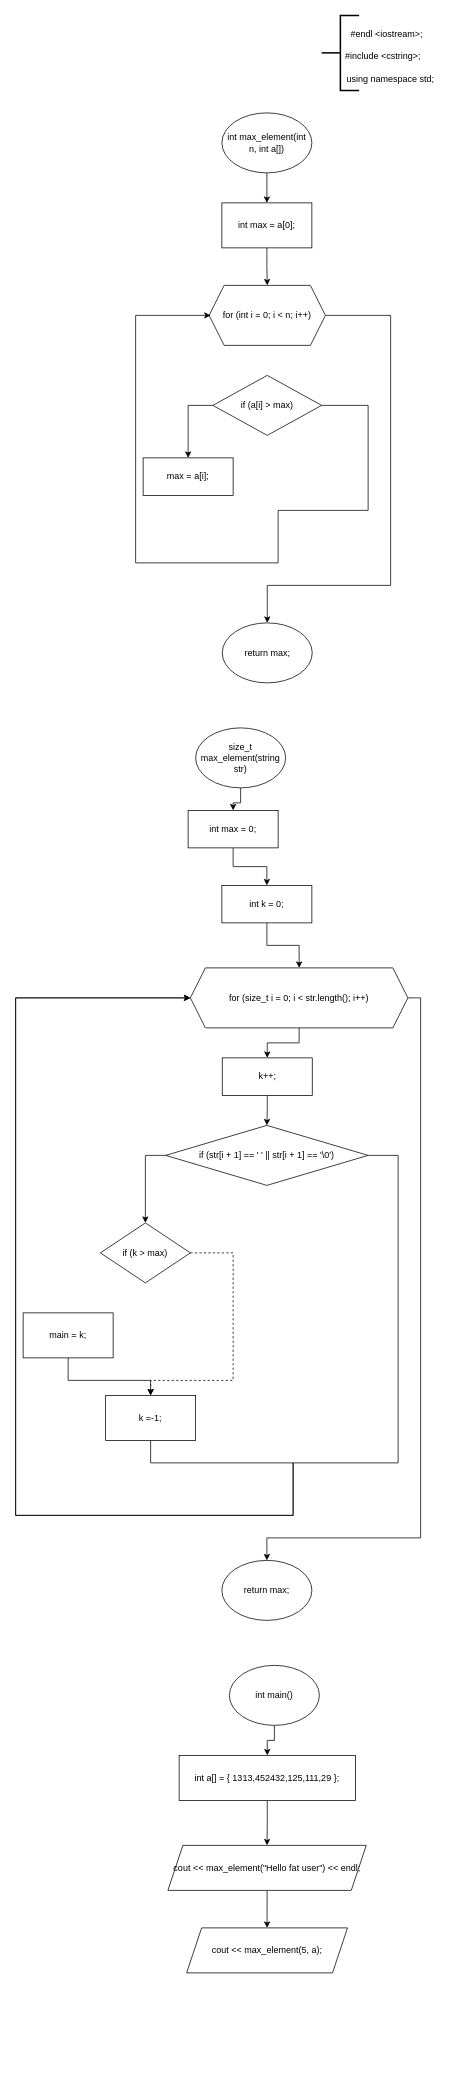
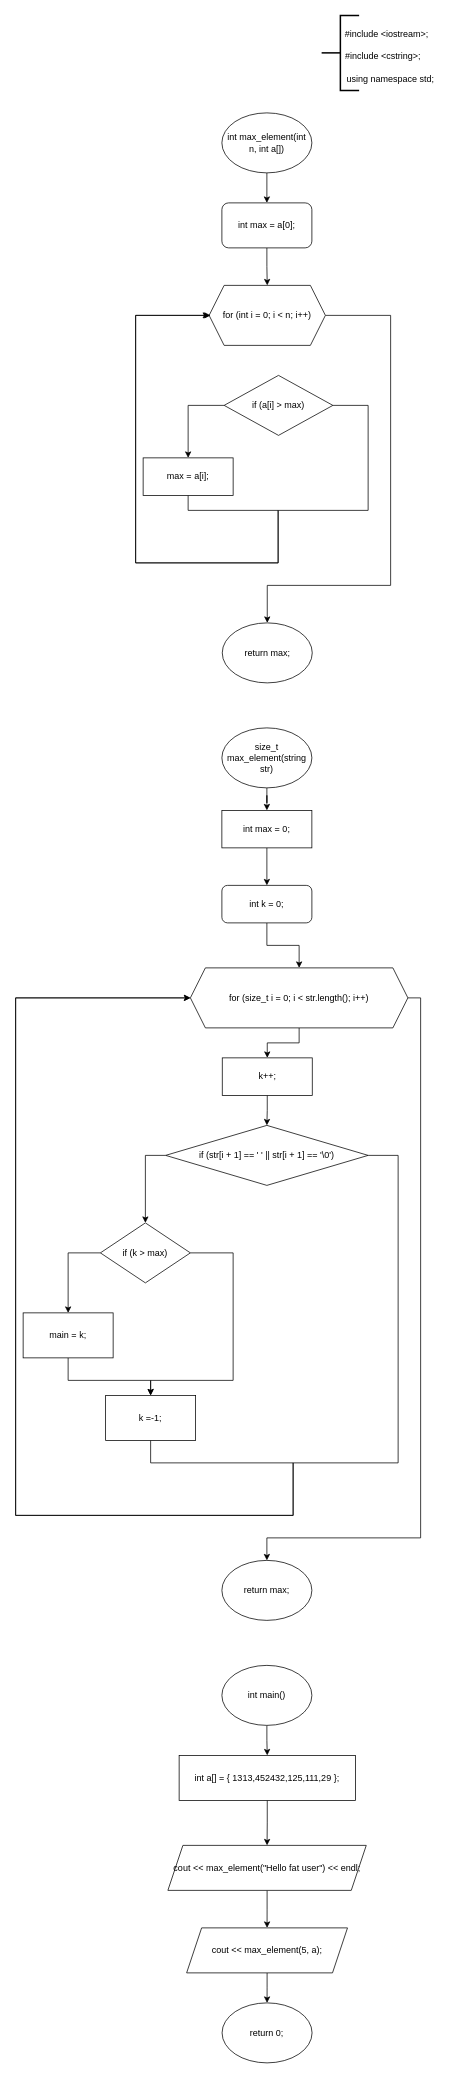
  <mxCell id="0" />
  <mxCell id="1" parent="0" />
  <mxCell id="2" style="edgeStyle=orthogonalEdgeStyle;rounded=0;orthogonalLoop=1;jettySize=auto;html=1;" edge="1" parent="1" source="3" target="5"><mxGeometry relative="1" as="geometry" /></mxCell>
  <mxCell id="3" value="int max_element(int n, int a[])" style="ellipse;whiteSpace=wrap;html=1;" vertex="1" parent="1"><mxGeometry x="295" y="150" width="120" height="80" as="geometry" /></mxCell>
  <mxCell id="4" style="edgeStyle=orthogonalEdgeStyle;rounded=0;orthogonalLoop=1;jettySize=auto;html=1;" edge="1" parent="1" source="5" target="7"><mxGeometry relative="1" as="geometry" /></mxCell>
- <mxCell id="5" value="int max = a[0];" style="rounded=0;whiteSpace=wrap;html=1;" vertex="1" parent="1"><mxGeometry x="295" y="270" width="120" height="60" as="geometry" /></mxCell>
+ <mxCell id="5" value="int max = a[0];" style="whiteSpace=wrap;html=1;rounded=1;" vertex="1" parent="1"><mxGeometry x="295" y="270" width="120" height="60" as="geometry" /></mxCell>
  <mxCell id="6" style="edgeStyle=orthogonalEdgeStyle;rounded=0;orthogonalLoop=1;jettySize=auto;html=1;entryX=0.5;entryY=0;entryDx=0;entryDy=0;" edge="1" parent="1" source="7" target="13"><mxGeometry relative="1" as="geometry"><Array as="points"><mxPoint x="520" y="420" /><mxPoint x="520" y="780" /><mxPoint x="355" y="780" /></Array></mxGeometry></mxCell>
  <mxCell id="7" value="for (int i = 0; i &lt; n; i++)" style="shape=hexagon;perimeter=hexagonPerimeter2;whiteSpace=wrap;html=1;fixedSize=1;" vertex="1" parent="1"><mxGeometry x="278" y="380" width="155" height="80" as="geometry" /></mxCell>
  <mxCell id="8" style="edgeStyle=orthogonalEdgeStyle;rounded=0;orthogonalLoop=1;jettySize=auto;html=1;entryX=0.5;entryY=0;entryDx=0;entryDy=0;" edge="1" parent="1" source="10" target="12"><mxGeometry relative="1" as="geometry"><Array as="points"><mxPoint x="250" y="540" /></Array></mxGeometry></mxCell>
  <mxCell id="9" style="edgeStyle=orthogonalEdgeStyle;rounded=0;orthogonalLoop=1;jettySize=auto;html=1;" edge="1" parent="1" source="10"><mxGeometry relative="1" as="geometry"><mxPoint x="280" y="420" as="targetPoint" /><Array as="points"><mxPoint x="490" y="540" /><mxPoint x="490" y="680" /><mxPoint x="370" y="680" /><mxPoint x="370" y="750" /><mxPoint x="180" y="750" /><mxPoint x="180" y="420" /></Array></mxGeometry></mxCell>
- <mxCell id="10" value="if (a[i] &gt; max)" style="rhombus;whiteSpace=wrap;html=1;" vertex="1" parent="1"><mxGeometry x="283" y="500" width="145" height="80" as="geometry" /></mxCell>
+ <mxCell id="10" value="if (a[i] &gt; max)" style="rhombus;whiteSpace=wrap;html=1;" vertex="1" parent="1"><mxGeometry x="298" y="500" width="145" height="80" as="geometry" /></mxCell>
+ <mxCell id="11" style="edgeStyle=orthogonalEdgeStyle;rounded=0;orthogonalLoop=1;jettySize=auto;html=1;entryX=0;entryY=0.5;entryDx=0;entryDy=0;" edge="1" parent="1" source="12" target="7"><mxGeometry relative="1" as="geometry"><mxPoint x="140" y="730" as="targetPoint" /><Array as="points"><mxPoint x="250" y="680" /><mxPoint x="370" y="680" /><mxPoint x="370" y="750" /><mxPoint x="180" y="750" /><mxPoint x="180" y="420" /></Array></mxGeometry></mxCell>
  <mxCell id="12" value="max = a[i];" style="rounded=0;whiteSpace=wrap;html=1;" vertex="1" parent="1"><mxGeometry x="190" y="610" width="120" height="50" as="geometry" /></mxCell>
  <mxCell id="13" value="return max;" style="ellipse;whiteSpace=wrap;html=1;" vertex="1" parent="1"><mxGeometry x="295.5" y="830" width="120" height="80" as="geometry" /></mxCell>
  <mxCell id="14" value="" style="strokeWidth=2;html=1;shape=mxgraph.flowchart.annotation_2;align=left;labelPosition=right;pointerEvents=1;" vertex="1" parent="1"><mxGeometry x="428" y="20" width="50" height="100" as="geometry" /></mxCell>
- <mxCell id="15" value="#endl &amp;lt;iostream&amp;gt;;" style="text;html=1;strokeColor=none;fillColor=none;align=center;verticalAlign=middle;whiteSpace=wrap;rounded=0;" vertex="1" parent="1"><mxGeometry x="450" y="30" width="130" height="30" as="geometry" /></mxCell>
+ <mxCell id="15" value="#include &amp;lt;iostream&amp;gt;;" style="text;html=1;strokeColor=none;fillColor=none;align=center;verticalAlign=middle;whiteSpace=wrap;rounded=0;" vertex="1" parent="1"><mxGeometry x="450" y="30" width="130" height="30" as="geometry" /></mxCell>
  <mxCell id="16" value="#include &amp;lt;cstring&amp;gt;;" style="text;html=1;strokeColor=none;fillColor=none;align=center;verticalAlign=middle;whiteSpace=wrap;rounded=0;" vertex="1" parent="1"><mxGeometry x="440" y="60" width="140" height="30" as="geometry" /></mxCell>
  <mxCell id="17" value="using namespace std;" style="text;html=1;strokeColor=none;fillColor=none;align=center;verticalAlign=middle;whiteSpace=wrap;rounded=0;" vertex="1" parent="1"><mxGeometry x="440" y="90" width="160" height="30" as="geometry" /></mxCell>
  <mxCell id="18" style="edgeStyle=orthogonalEdgeStyle;rounded=0;orthogonalLoop=1;jettySize=auto;html=1;" edge="1" parent="1" source="19" target="21"><mxGeometry relative="1" as="geometry" /></mxCell>
- <mxCell id="19" value="size_t max_element(string str)" style="ellipse;whiteSpace=wrap;html=1;" vertex="1" parent="1"><mxGeometry x="260" y="970" width="120" height="80" as="geometry" /></mxCell>
+ <mxCell id="19" value="size_t max_element(string str)" style="ellipse;whiteSpace=wrap;html=1;" vertex="1" parent="1"><mxGeometry x="295" y="970" width="120" height="80" as="geometry" /></mxCell>
  <mxCell id="20" style="edgeStyle=orthogonalEdgeStyle;rounded=0;orthogonalLoop=1;jettySize=auto;html=1;entryX=0.5;entryY=0;entryDx=0;entryDy=0;" edge="1" parent="1" source="21" target="23"><mxGeometry relative="1" as="geometry" /></mxCell>
- <mxCell id="21" value="int max = 0;" style="rounded=0;whiteSpace=wrap;html=1;" vertex="1" parent="1"><mxGeometry x="250" y="1080" width="120" height="50" as="geometry" /></mxCell>
+ <mxCell id="21" value="int max = 0;" style="rounded=0;whiteSpace=wrap;html=1;" vertex="1" parent="1"><mxGeometry x="295" y="1080" width="120" height="50" as="geometry" /></mxCell>
  <mxCell id="22" style="edgeStyle=orthogonalEdgeStyle;rounded=0;orthogonalLoop=1;jettySize=auto;html=1;entryX=0.5;entryY=0;entryDx=0;entryDy=0;" edge="1" parent="1" source="23" target="26"><mxGeometry relative="1" as="geometry" /></mxCell>
- <mxCell id="23" value="int k = 0;" style="rounded=0;whiteSpace=wrap;html=1;" vertex="1" parent="1"><mxGeometry x="295" y="1180" width="120" height="50" as="geometry" /></mxCell>
+ <mxCell id="23" value="int k = 0;" style="whiteSpace=wrap;html=1;rounded=1;" vertex="1" parent="1"><mxGeometry x="295" y="1180" width="120" height="50" as="geometry" /></mxCell>
  <mxCell id="24" style="edgeStyle=orthogonalEdgeStyle;rounded=0;orthogonalLoop=1;jettySize=auto;html=1;entryX=0.5;entryY=0;entryDx=0;entryDy=0;" edge="1" parent="1" source="26" target="28"><mxGeometry relative="1" as="geometry" /></mxCell>
  <mxCell id="25" style="edgeStyle=orthogonalEdgeStyle;rounded=0;orthogonalLoop=1;jettySize=auto;html=1;entryX=0.5;entryY=0;entryDx=0;entryDy=0;" edge="1" parent="1" source="26" target="39"><mxGeometry relative="1" as="geometry"><mxPoint x="580" y="2060" as="targetPoint" /><Array as="points"><mxPoint x="560" y="1330" /><mxPoint x="560" y="2050" /><mxPoint x="355" y="2050" /></Array></mxGeometry></mxCell>
  <mxCell id="26" value="for (size_t i = 0; i &lt; str.length(); i++)" style="shape=hexagon;perimeter=hexagonPerimeter2;whiteSpace=wrap;html=1;fixedSize=1;" vertex="1" parent="1"><mxGeometry x="253" y="1290" width="290" height="80" as="geometry" /></mxCell>
  <mxCell id="27" style="edgeStyle=orthogonalEdgeStyle;rounded=0;orthogonalLoop=1;jettySize=auto;html=1;entryX=0.5;entryY=0;entryDx=0;entryDy=0;" edge="1" parent="1" source="28" target="31"><mxGeometry relative="1" as="geometry" /></mxCell>
  <mxCell id="28" value="k++;" style="rounded=0;whiteSpace=wrap;html=1;" vertex="1" parent="1"><mxGeometry x="295.5" y="1410" width="120" height="50" as="geometry" /></mxCell>
  <mxCell id="29" style="edgeStyle=orthogonalEdgeStyle;rounded=0;orthogonalLoop=1;jettySize=auto;html=1;entryX=0.5;entryY=0;entryDx=0;entryDy=0;" edge="1" parent="1" source="31" target="34"><mxGeometry relative="1" as="geometry"><Array as="points"><mxPoint x="193" y="1540" /></Array></mxGeometry></mxCell>
  <mxCell id="30" style="edgeStyle=orthogonalEdgeStyle;rounded=0;orthogonalLoop=1;jettySize=auto;html=1;entryX=0;entryY=0.5;entryDx=0;entryDy=0;" edge="1" parent="1" source="31" target="26"><mxGeometry relative="1" as="geometry"><mxPoint x="-10" y="1980" as="targetPoint" /><Array as="points"><mxPoint x="530" y="1540" /><mxPoint x="530" y="1950" /><mxPoint x="390" y="1950" /><mxPoint x="390" y="2020" /><mxPoint x="20" y="2020" /><mxPoint x="20" y="1330" /></Array></mxGeometry></mxCell>
  <mxCell id="31" value="if (str[i + 1] == ' ' || str[i + 1] == '\0')" style="rhombus;whiteSpace=wrap;html=1;" vertex="1" parent="1"><mxGeometry x="220" y="1500" width="270" height="80" as="geometry" /></mxCell>
- <mxCell id="33" style="edgeStyle=orthogonalEdgeStyle;rounded=0;orthogonalLoop=1;jettySize=auto;html=1;entryX=0.5;entryY=0;entryDx=0;entryDy=0;dashed=1;" edge="1" parent="1" source="34" target="38"><mxGeometry relative="1" as="geometry"><Array as="points"><mxPoint x="310" y="1670" /><mxPoint x="310" y="1840" /><mxPoint x="200" y="1840" /></Array></mxGeometry></mxCell>
+ <mxCell id="32" style="edgeStyle=orthogonalEdgeStyle;rounded=0;orthogonalLoop=1;jettySize=auto;html=1;entryX=0.5;entryY=0;entryDx=0;entryDy=0;" edge="1" parent="1" source="34" target="36"><mxGeometry relative="1" as="geometry"><Array as="points"><mxPoint x="90" y="1670" /></Array></mxGeometry></mxCell>
+ <mxCell id="33" style="edgeStyle=orthogonalEdgeStyle;rounded=0;orthogonalLoop=1;jettySize=auto;html=1;entryX=0.5;entryY=0;entryDx=0;entryDy=0;" edge="1" parent="1" source="34" target="38"><mxGeometry relative="1" as="geometry"><Array as="points"><mxPoint x="310" y="1670" /><mxPoint x="310" y="1840" /><mxPoint x="200" y="1840" /></Array></mxGeometry></mxCell>
  <mxCell id="34" value="if (k &gt; max)" style="rhombus;whiteSpace=wrap;html=1;" vertex="1" parent="1"><mxGeometry x="133" y="1630" width="120" height="80" as="geometry" /></mxCell>
  <mxCell id="35" style="edgeStyle=orthogonalEdgeStyle;rounded=0;orthogonalLoop=1;jettySize=auto;html=1;entryX=0.5;entryY=0;entryDx=0;entryDy=0;" edge="1" parent="1" source="36" target="38"><mxGeometry relative="1" as="geometry"><Array as="points"><mxPoint x="90" y="1840" /><mxPoint x="200" y="1840" /></Array></mxGeometry></mxCell>
  <mxCell id="36" value="main = k;" style="rounded=0;whiteSpace=wrap;html=1;" vertex="1" parent="1"><mxGeometry x="30" y="1750" width="120" height="60" as="geometry" /></mxCell>
  <mxCell id="37" style="edgeStyle=orthogonalEdgeStyle;rounded=0;orthogonalLoop=1;jettySize=auto;html=1;entryX=0;entryY=0.5;entryDx=0;entryDy=0;" edge="1" parent="1" source="38" target="26"><mxGeometry relative="1" as="geometry"><mxPoint x="20" y="2010" as="targetPoint" /><Array as="points"><mxPoint x="200" y="1950" /><mxPoint x="390" y="1950" /><mxPoint x="390" y="2020" /><mxPoint x="20" y="2020" /><mxPoint x="20" y="1330" /></Array></mxGeometry></mxCell>
  <mxCell id="38" value="k =-1;" style="rounded=0;whiteSpace=wrap;html=1;" vertex="1" parent="1"><mxGeometry x="140" y="1860" width="120" height="60" as="geometry" /></mxCell>
  <mxCell id="39" value="return max;" style="ellipse;whiteSpace=wrap;html=1;" vertex="1" parent="1"><mxGeometry x="295" y="2080" width="120" height="80" as="geometry" /></mxCell>
  <mxCell id="40" style="edgeStyle=orthogonalEdgeStyle;rounded=0;orthogonalLoop=1;jettySize=auto;html=1;entryX=0.5;entryY=0;entryDx=0;entryDy=0;" edge="1" parent="1" source="41" target="43"><mxGeometry relative="1" as="geometry" /></mxCell>
- <mxCell id="41" value="int main()" style="ellipse;whiteSpace=wrap;html=1;" vertex="1" parent="1"><mxGeometry x="305" y="2220" width="120" height="80" as="geometry" /></mxCell>
+ <mxCell id="41" value="int main()" style="ellipse;whiteSpace=wrap;html=1;" vertex="1" parent="1"><mxGeometry x="295" y="2220" width="120" height="80" as="geometry" /></mxCell>
  <mxCell id="42" style="edgeStyle=orthogonalEdgeStyle;rounded=0;orthogonalLoop=1;jettySize=auto;html=1;entryX=0.5;entryY=0;entryDx=0;entryDy=0;" edge="1" parent="1" source="43" target="45"><mxGeometry relative="1" as="geometry" /></mxCell>
  <mxCell id="43" value="int a[] = { 1313,452432,125,111,29 };" style="rounded=0;whiteSpace=wrap;html=1;" vertex="1" parent="1"><mxGeometry x="238" y="2340" width="235" height="60" as="geometry" /></mxCell>
  <mxCell id="44" style="edgeStyle=orthogonalEdgeStyle;rounded=0;orthogonalLoop=1;jettySize=auto;html=1;entryX=0.5;entryY=0;entryDx=0;entryDy=0;" edge="1" parent="1" source="45" target="47"><mxGeometry relative="1" as="geometry" /></mxCell>
  <mxCell id="45" value="cout &lt;&lt; max_element(&quot;Hello fat user&quot;) &lt;&lt; endl;" style="shape=parallelogram;perimeter=parallelogramPerimeter;whiteSpace=wrap;html=1;fixedSize=1;" vertex="1" parent="1"><mxGeometry x="223" y="2460" width="264.5" height="60" as="geometry" /></mxCell>
+ <mxCell id="46" style="edgeStyle=orthogonalEdgeStyle;rounded=0;orthogonalLoop=1;jettySize=auto;html=1;entryX=0.5;entryY=0;entryDx=0;entryDy=0;" edge="1" parent="1" source="47" target="48"><mxGeometry relative="1" as="geometry" /></mxCell>
  <mxCell id="47" value="cout &lt;&lt; max_element(5, a);" style="shape=parallelogram;perimeter=parallelogramPerimeter;whiteSpace=wrap;html=1;fixedSize=1;" vertex="1" parent="1"><mxGeometry x="248" y="2570" width="214.5" height="60" as="geometry" /></mxCell>
+ <mxCell id="48" value="return 0;" style="ellipse;whiteSpace=wrap;html=1;" vertex="1" parent="1"><mxGeometry x="295.25" y="2670" width="120" height="80" as="geometry" /></mxCell>
